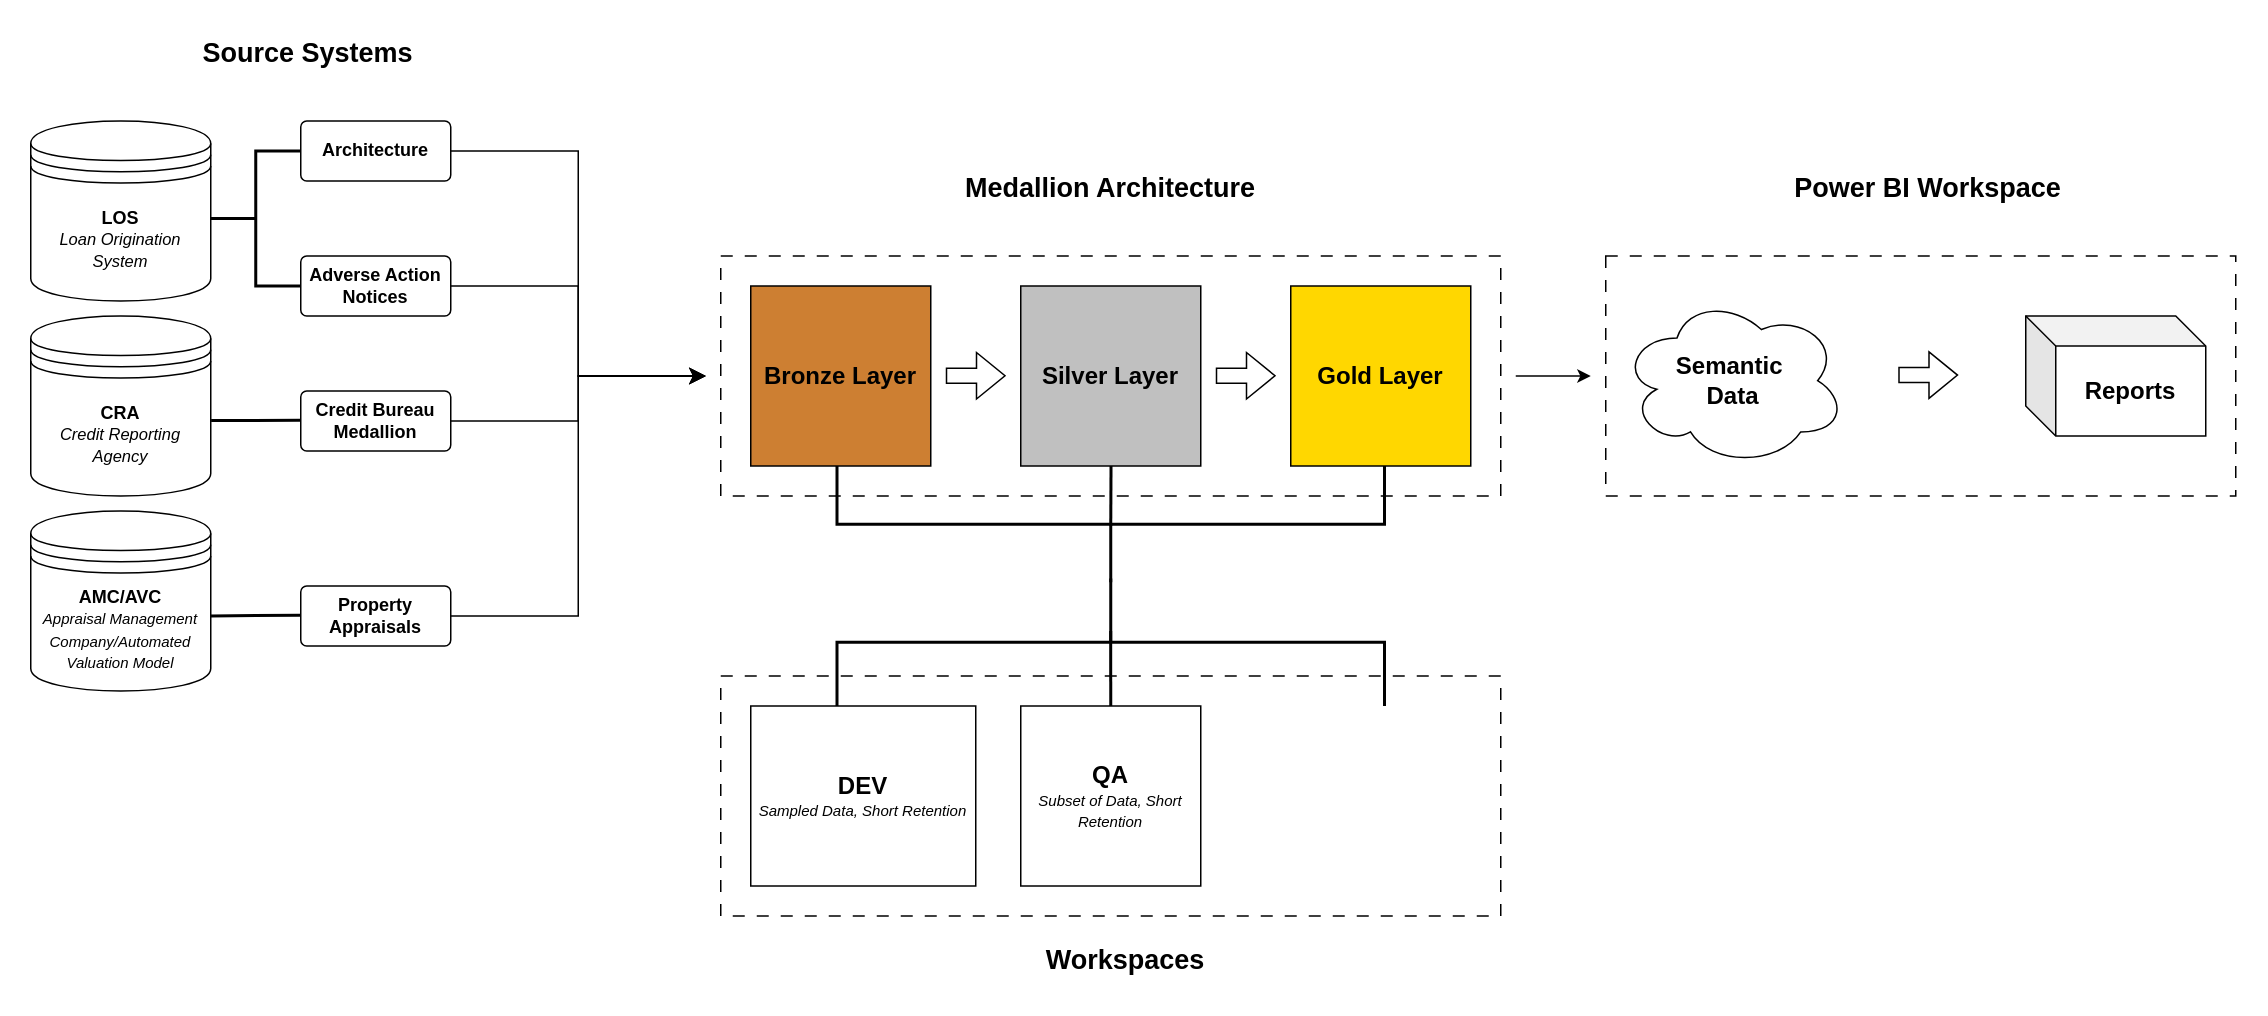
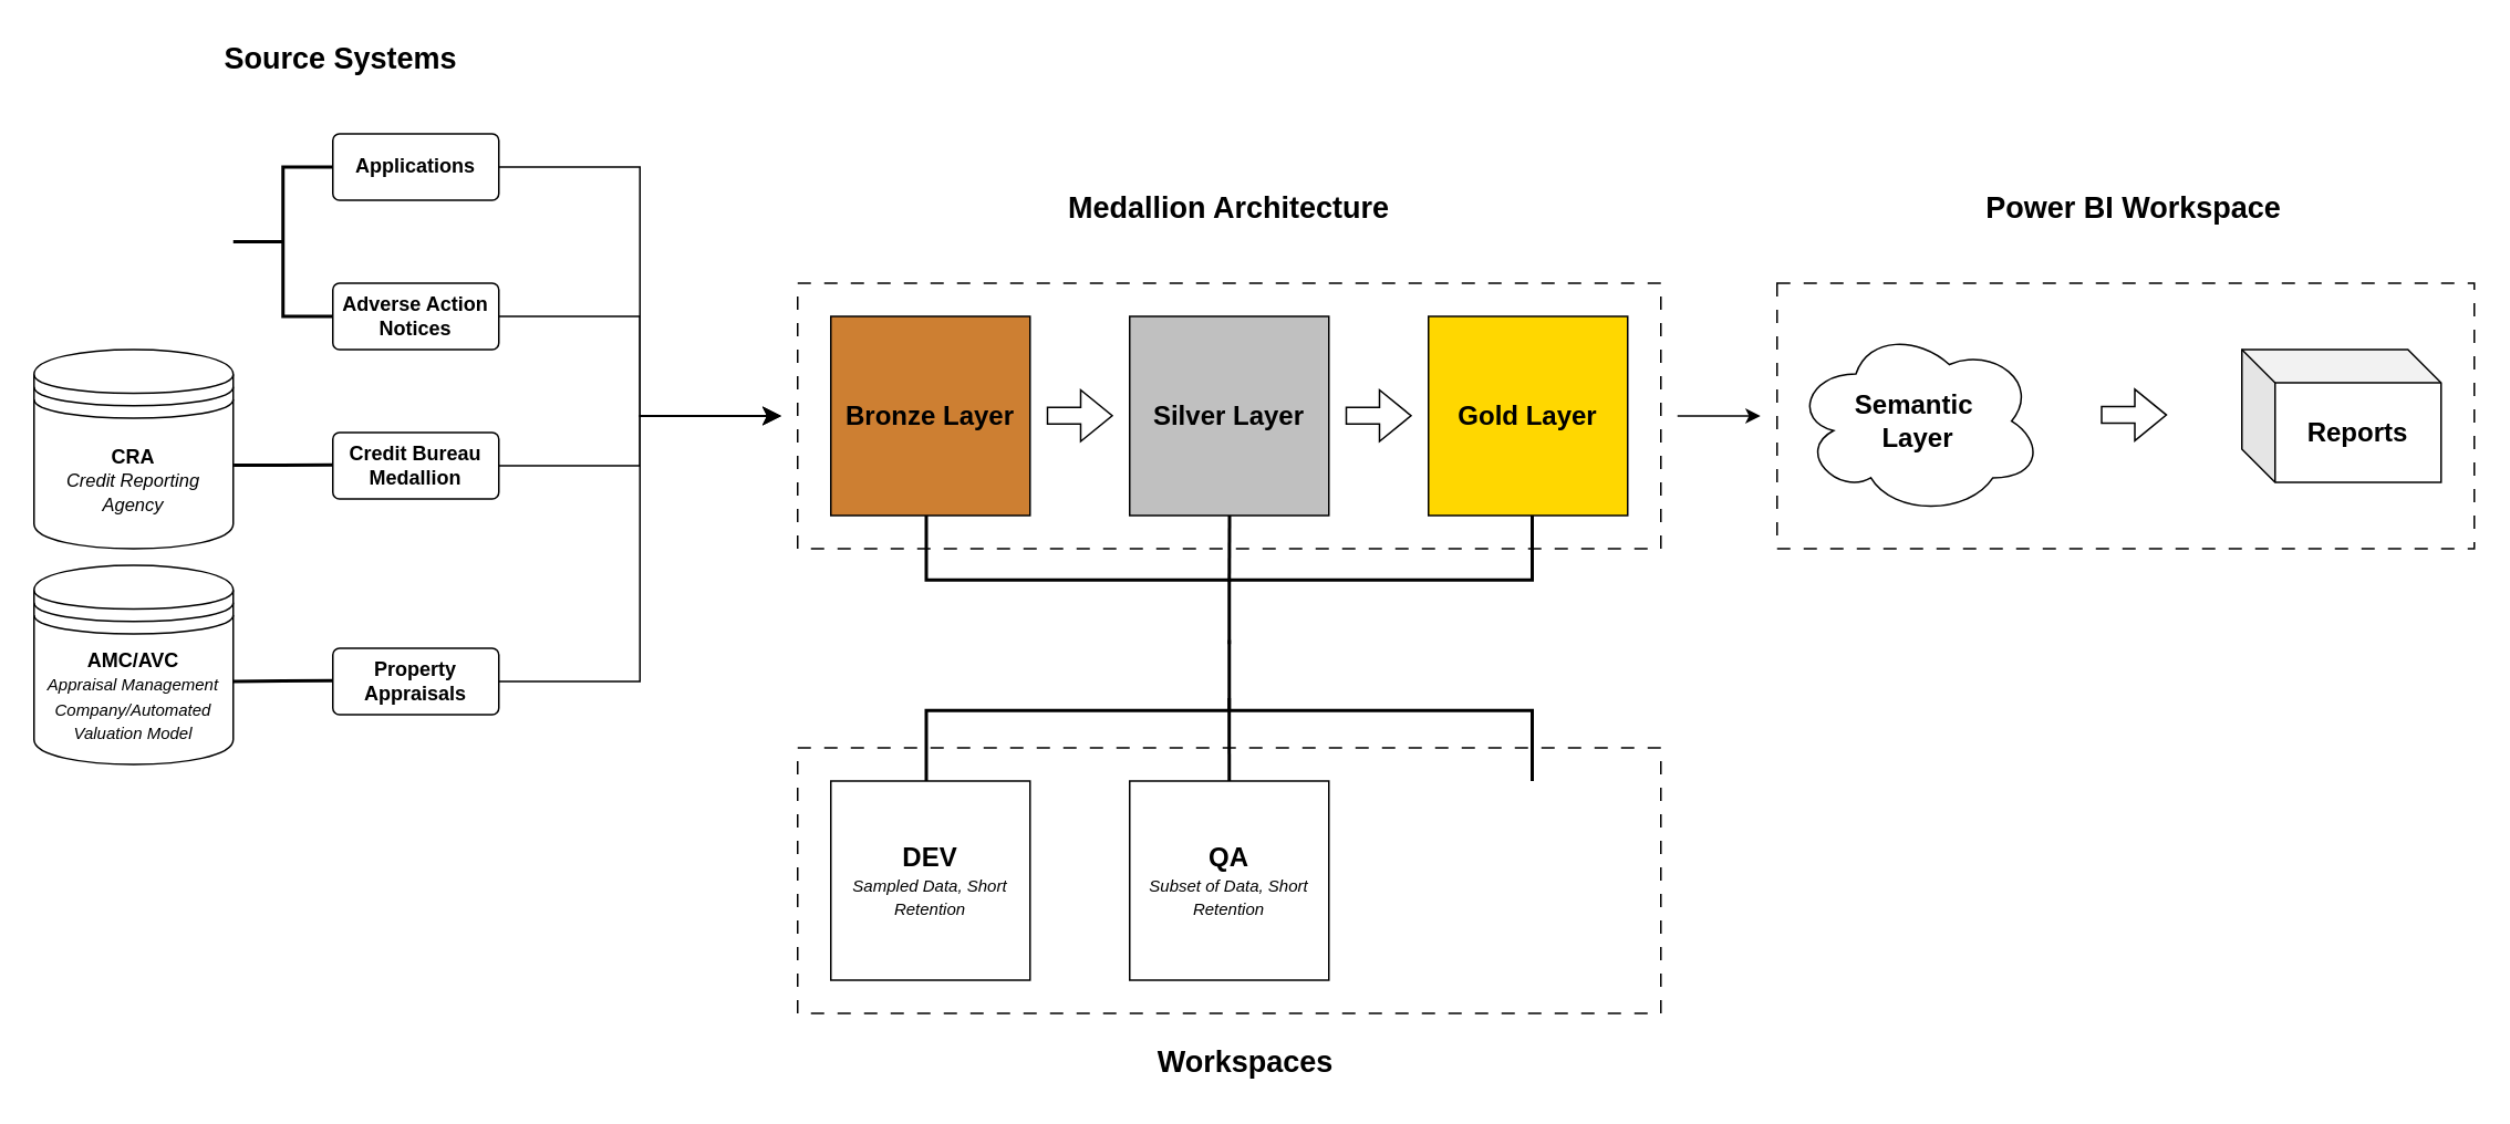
  <mxCell id="0" />
  <mxCell id="1" parent="0" />
  <mxCell id="2" value="" style="rounded=0;whiteSpace=wrap;html=1;fillColor=none;dashed=1;dashPattern=8 8;" vertex="1" parent="1"><mxGeometry x="1070" y="170" width="420" height="160" as="geometry" /></mxCell>
  <mxCell id="3" value="" style="rounded=0;whiteSpace=wrap;html=1;fillColor=none;dashed=1;dashPattern=8 8;" vertex="1" parent="1"><mxGeometry x="480" y="450" width="520" height="160" as="geometry" /></mxCell>
  <mxCell id="4" value="" style="rounded=0;whiteSpace=wrap;html=1;fillColor=none;dashed=1;dashPattern=8 8;" vertex="1" parent="1"><mxGeometry x="480" y="170" width="520" height="160" as="geometry" /></mxCell>
- <mxCell id="5" value="&lt;b&gt;LOS&lt;/b&gt;&lt;div&gt;&lt;i&gt;&lt;font style=&quot;font-size: 11px;&quot;&gt;Loan Origination System&lt;/font&gt;&lt;/i&gt;&lt;/div&gt;" style="shape=datastore;whiteSpace=wrap;html=1;" vertex="1" parent="1"><mxGeometry x="20" y="80" width="120" height="120" as="geometry" /></mxCell>
  <mxCell id="6" value="&lt;b&gt;CRA&lt;/b&gt;&lt;div&gt;&lt;i&gt;&lt;font style=&quot;font-size: 11px;&quot;&gt;Credit Reporting Agency&lt;/font&gt;&lt;/i&gt;&lt;/div&gt;" style="shape=datastore;whiteSpace=wrap;html=1;" vertex="1" parent="1"><mxGeometry x="20" y="210" width="120" height="120" as="geometry" /></mxCell>
  <mxCell id="7" value="&lt;b&gt;AMC/AVC&lt;/b&gt;&lt;div&gt;&lt;font style=&quot;font-size: 10px;&quot;&gt;&lt;i style=&quot;&quot;&gt;Appraisal Management Company/&lt;/i&gt;&lt;span style=&quot;background-color: transparent;&quot;&gt;&lt;i style=&quot;&quot;&gt;Automated Valuation Model&lt;/i&gt;&lt;/span&gt;&lt;/font&gt;&lt;/div&gt;" style="shape=datastore;whiteSpace=wrap;html=1;" vertex="1" parent="1"><mxGeometry x="20" y="340" width="120" height="120" as="geometry" /></mxCell>
- <mxCell id="8" value="&lt;b&gt;Architecture&lt;/b&gt;" style="rounded=1;arcSize=10;whiteSpace=wrap;html=1;align=center;" vertex="1" parent="1"><mxGeometry x="200" y="80" width="100" height="40" as="geometry" /></mxCell>
+ <mxCell id="8" value="&lt;b&gt;Applications&lt;/b&gt;" style="rounded=1;arcSize=10;whiteSpace=wrap;html=1;align=center;" vertex="1" parent="1"><mxGeometry x="200" y="80" width="100" height="40" as="geometry" /></mxCell>
  <mxCell id="9" value="&lt;b&gt;Adverse Action Notices&lt;/b&gt;" style="rounded=1;arcSize=10;whiteSpace=wrap;html=1;align=center;" vertex="1" parent="1"><mxGeometry x="200" y="170" width="100" height="40" as="geometry" /></mxCell>
  <mxCell id="10" value="&lt;b&gt;Property Appraisals&lt;/b&gt;" style="rounded=1;arcSize=10;whiteSpace=wrap;html=1;align=center;" vertex="1" parent="1"><mxGeometry x="200" y="390" width="100" height="40" as="geometry" /></mxCell>
  <mxCell id="11" value="&lt;b&gt;Credit Bureau Medallion&lt;/b&gt;" style="rounded=1;arcSize=10;whiteSpace=wrap;html=1;align=center;" vertex="1" parent="1"><mxGeometry x="200" y="260" width="100" height="40" as="geometry" /></mxCell>
  <mxCell id="12" value="" style="strokeWidth=2;html=1;shape=mxgraph.flowchart.annotation_2;align=left;labelPosition=right;pointerEvents=1;" vertex="1" parent="1"><mxGeometry x="140" y="100" width="60" height="90" as="geometry" /></mxCell>
  <mxCell id="13" value="" style="endArrow=none;html=1;rounded=0;strokeWidth=2;exitX=1.002;exitY=0.581;exitDx=0;exitDy=0;exitPerimeter=0;" edge="1" parent="1" source="6"><mxGeometry width="50" height="50" relative="1" as="geometry"><mxPoint x="150" y="280" as="sourcePoint" /><mxPoint x="200" y="279.55" as="targetPoint" /></mxGeometry></mxCell>
  <mxCell id="14" value="" style="endArrow=none;html=1;rounded=0;strokeWidth=2;exitX=1.002;exitY=0.581;exitDx=0;exitDy=0;exitPerimeter=0;" edge="1" parent="1"><mxGeometry width="50" height="50" relative="1" as="geometry"><mxPoint x="140" y="409.95" as="sourcePoint" /><mxPoint x="200" y="409.5" as="targetPoint" /></mxGeometry></mxCell>
  <mxCell id="15" value="" style="edgeStyle=elbowEdgeStyle;elbow=horizontal;endArrow=classic;html=1;curved=0;rounded=0;endSize=8;startSize=8;" edge="1" parent="1"><mxGeometry width="50" height="50" relative="1" as="geometry"><mxPoint x="300" y="410" as="sourcePoint" /><mxPoint x="470" y="250" as="targetPoint" /></mxGeometry></mxCell>
  <mxCell id="16" value="" style="edgeStyle=elbowEdgeStyle;elbow=horizontal;endArrow=classic;html=1;curved=0;rounded=0;endSize=8;startSize=8;" edge="1" parent="1"><mxGeometry width="50" height="50" relative="1" as="geometry"><mxPoint x="300" y="280" as="sourcePoint" /><mxPoint x="470" y="250" as="targetPoint" /></mxGeometry></mxCell>
  <mxCell id="17" value="" style="edgeStyle=elbowEdgeStyle;elbow=horizontal;endArrow=classic;html=1;curved=0;rounded=0;endSize=8;startSize=8;" edge="1" parent="1"><mxGeometry width="50" height="50" relative="1" as="geometry"><mxPoint x="300" y="190" as="sourcePoint" /><mxPoint x="470" y="250" as="targetPoint" /></mxGeometry></mxCell>
  <mxCell id="18" value="" style="edgeStyle=elbowEdgeStyle;elbow=horizontal;endArrow=classic;html=1;curved=0;rounded=0;endSize=8;startSize=8;" edge="1" parent="1"><mxGeometry width="50" height="50" relative="1" as="geometry"><mxPoint x="300" y="100" as="sourcePoint" /><mxPoint x="470" y="250" as="targetPoint" /></mxGeometry></mxCell>
  <mxCell id="19" value="&lt;font style=&quot;font-size: 16px;&quot;&gt;&lt;b style=&quot;&quot;&gt;Bronze Layer&lt;/b&gt;&lt;/font&gt;" style="whiteSpace=wrap;html=1;aspect=fixed;verticalAlign=middle;spacing=2;spacingBottom=0;fillColor=light-dark(#CD7F32,#CD7F32);fillStyle=solid;gradientColor=none;" vertex="1" parent="1"><mxGeometry x="500" y="190" width="120" height="120" as="geometry" /></mxCell>
  <mxCell id="20" value="&lt;font style=&quot;font-size: 16px;&quot;&gt;&lt;b style=&quot;&quot;&gt;Silver Layer&lt;/b&gt;&lt;/font&gt;" style="whiteSpace=wrap;html=1;aspect=fixed;verticalAlign=middle;spacing=2;spacingBottom=0;fillColor=light-dark(#C0C0C0,#CD7F32);fillStyle=solid;gradientColor=none;" vertex="1" parent="1"><mxGeometry x="680" y="190" width="120" height="120" as="geometry" /></mxCell>
  <mxCell id="21" value="&lt;font style=&quot;font-size: 16px;&quot;&gt;&lt;b style=&quot;&quot;&gt;Gold Layer&lt;/b&gt;&lt;/font&gt;" style="whiteSpace=wrap;html=1;aspect=fixed;verticalAlign=middle;spacing=2;spacingBottom=0;fillColor=light-dark(#FFD700,#CD7F32);fillStyle=solid;gradientColor=none;" vertex="1" parent="1"><mxGeometry x="860" y="190" width="120" height="120" as="geometry" /></mxCell>
  <mxCell id="22" value="" style="shape=flexArrow;endArrow=classic;html=1;rounded=0;" edge="1" parent="1"><mxGeometry width="50" height="50" relative="1" as="geometry"><mxPoint x="630" y="249.83" as="sourcePoint" /><mxPoint x="670" y="249.83" as="targetPoint" /></mxGeometry></mxCell>
  <mxCell id="23" value="" style="shape=flexArrow;endArrow=classic;html=1;rounded=0;" edge="1" parent="1"><mxGeometry width="50" height="50" relative="1" as="geometry"><mxPoint x="810" y="249.83" as="sourcePoint" /><mxPoint x="850" y="249.83" as="targetPoint" /></mxGeometry></mxCell>
  <mxCell id="24" value="&lt;font style=&quot;font-size: 18px;&quot;&gt;&lt;b&gt;Medallion Architecture&lt;/b&gt;&lt;/font&gt;" style="text;html=1;align=center;verticalAlign=middle;whiteSpace=wrap;rounded=0;" vertex="1" parent="1"><mxGeometry x="635" y="110" width="210" height="30" as="geometry" /></mxCell>
  <mxCell id="25" value="&lt;font style=&quot;font-size: 18px;&quot;&gt;&lt;b&gt;Source Systems&lt;/b&gt;&lt;/font&gt;" style="text;html=1;align=center;verticalAlign=middle;whiteSpace=wrap;rounded=0;" vertex="1" parent="1"><mxGeometry x="100" y="20" width="210" height="30" as="geometry" /></mxCell>
- <mxCell id="26" value="&lt;font style=&quot;font-size: 16px;&quot;&gt;&lt;b&gt;DEV&lt;/b&gt;&lt;/font&gt;&lt;div&gt;&lt;font size=&quot;1&quot; style=&quot;&quot;&gt;&lt;i style=&quot;&quot;&gt;Sampled Data, Short Retention&lt;/i&gt;&lt;/font&gt;&lt;/div&gt;" style="whiteSpace=wrap;html=1;aspect=fixed;" vertex="1" parent="1"><mxGeometry x="500" y="470" width="150" height="120" as="geometry" /></mxCell>
+ <mxCell id="26" value="&lt;font style=&quot;font-size: 16px;&quot;&gt;&lt;b&gt;DEV&lt;/b&gt;&lt;/font&gt;&lt;div&gt;&lt;font size=&quot;1&quot; style=&quot;&quot;&gt;&lt;i style=&quot;&quot;&gt;Sampled Data, Short Retention&lt;/i&gt;&lt;/font&gt;&lt;/div&gt;" style="whiteSpace=wrap;html=1;aspect=fixed;" vertex="1" parent="1"><mxGeometry x="500" y="470" width="120" height="120" as="geometry" /></mxCell>
  <mxCell id="27" value="&lt;font style=&quot;font-size: 18px;&quot;&gt;&lt;b&gt;Workspaces&lt;/b&gt;&lt;/font&gt;" style="text;html=1;align=center;verticalAlign=middle;whiteSpace=wrap;rounded=0;" vertex="1" parent="1"><mxGeometry x="645" y="625" width="210" height="30" as="geometry" /></mxCell>
  <mxCell id="28" value="&lt;b&gt;&lt;font style=&quot;font-size: 16px;&quot;&gt;QA&lt;/font&gt;&lt;/b&gt;&lt;div&gt;&lt;font style=&quot;font-size: 10px;&quot;&gt;&lt;i style=&quot;&quot;&gt;Subset of Data, Short Retention&lt;/i&gt;&lt;/font&gt;&lt;/div&gt;" style="whiteSpace=wrap;html=1;aspect=fixed;" vertex="1" parent="1"><mxGeometry x="680" y="470" width="120" height="120" as="geometry" /></mxCell>
  <mxCell id="29" value="" style="strokeWidth=2;html=1;shape=mxgraph.flowchart.annotation_2;align=left;labelPosition=right;pointerEvents=1;rotation=-90;" vertex="1" parent="1"><mxGeometry x="701.25" y="166.25" width="77.5" height="365" as="geometry" /></mxCell>
  <mxCell id="30" value="" style="strokeWidth=2;html=1;shape=mxgraph.flowchart.annotation_2;align=left;labelPosition=right;pointerEvents=1;rotation=90;" vertex="1" parent="1"><mxGeometry x="697.5" y="245" width="85" height="365" as="geometry" /></mxCell>
  <mxCell id="31" value="" style="endArrow=none;html=1;rounded=0;exitX=0.485;exitY=0.5;exitDx=0;exitDy=0;exitPerimeter=0;strokeWidth=2;" edge="1" parent="1" source="29"><mxGeometry width="50" height="50" relative="1" as="geometry"><mxPoint x="739.815" y="353.322" as="sourcePoint" /><mxPoint x="740.18" y="310" as="targetPoint" /></mxGeometry></mxCell>
  <mxCell id="32" value="" style="endArrow=none;html=1;rounded=0;exitX=1;exitY=0.5;exitDx=0;exitDy=0;exitPerimeter=0;strokeWidth=2;" edge="1" parent="1" source="30"><mxGeometry width="50" height="50" relative="1" as="geometry"><mxPoint x="739.76" y="460" as="sourcePoint" /><mxPoint x="739.94" y="420" as="targetPoint" /></mxGeometry></mxCell>
  <mxCell id="33" value="" style="endArrow=classic;html=1;rounded=0;" edge="1" parent="1"><mxGeometry width="50" height="50" relative="1" as="geometry"><mxPoint x="1010" y="250" as="sourcePoint" /><mxPoint x="1060" y="250" as="targetPoint" /></mxGeometry></mxCell>
  <mxCell id="34" value="&lt;font style=&quot;font-size: 18px;&quot;&gt;&lt;b&gt;Power BI Workspace&lt;/b&gt;&lt;/font&gt;" style="text;html=1;align=center;verticalAlign=middle;whiteSpace=wrap;rounded=0;" vertex="1" parent="1"><mxGeometry x="1180" y="110" width="210" height="30" as="geometry" /></mxCell>
- <mxCell id="35" value="&lt;b&gt;&lt;font style=&quot;font-size: 16px;&quot;&gt;Semantic&amp;nbsp;&lt;/font&gt;&lt;/b&gt;&lt;div&gt;&lt;b&gt;&lt;font style=&quot;font-size: 16px;&quot;&gt;Data&lt;/font&gt;&lt;/b&gt;&lt;/div&gt;" style="ellipse;shape=cloud;whiteSpace=wrap;html=1;" vertex="1" parent="1"><mxGeometry x="1080" y="196.25" width="150" height="113.75" as="geometry" /></mxCell>
+ <mxCell id="35" value="&lt;b&gt;&lt;font style=&quot;font-size: 16px;&quot;&gt;Semantic&amp;nbsp;&lt;/font&gt;&lt;/b&gt;&lt;div&gt;&lt;b&gt;&lt;font style=&quot;font-size: 16px;&quot;&gt;Layer&lt;/font&gt;&lt;/b&gt;&lt;/div&gt;" style="ellipse;shape=cloud;whiteSpace=wrap;html=1;" vertex="1" parent="1"><mxGeometry x="1080" y="196.25" width="150" height="113.75" as="geometry" /></mxCell>
  <mxCell id="36" value="" style="shape=flexArrow;endArrow=classic;html=1;rounded=0;" edge="1" parent="1"><mxGeometry width="50" height="50" relative="1" as="geometry"><mxPoint x="1265" y="249.38" as="sourcePoint" /><mxPoint x="1305" y="249.38" as="targetPoint" /></mxGeometry></mxCell>
  <mxCell id="37" value="&lt;b&gt;&lt;font style=&quot;font-size: 16px;&quot;&gt;Reports&lt;/font&gt;&lt;/b&gt;" style="shape=cube;whiteSpace=wrap;html=1;boundedLbl=1;backgroundOutline=1;darkOpacity=0.05;darkOpacity2=0.1;" vertex="1" parent="1"><mxGeometry x="1350" y="210" width="120" height="80" as="geometry" /></mxCell>
